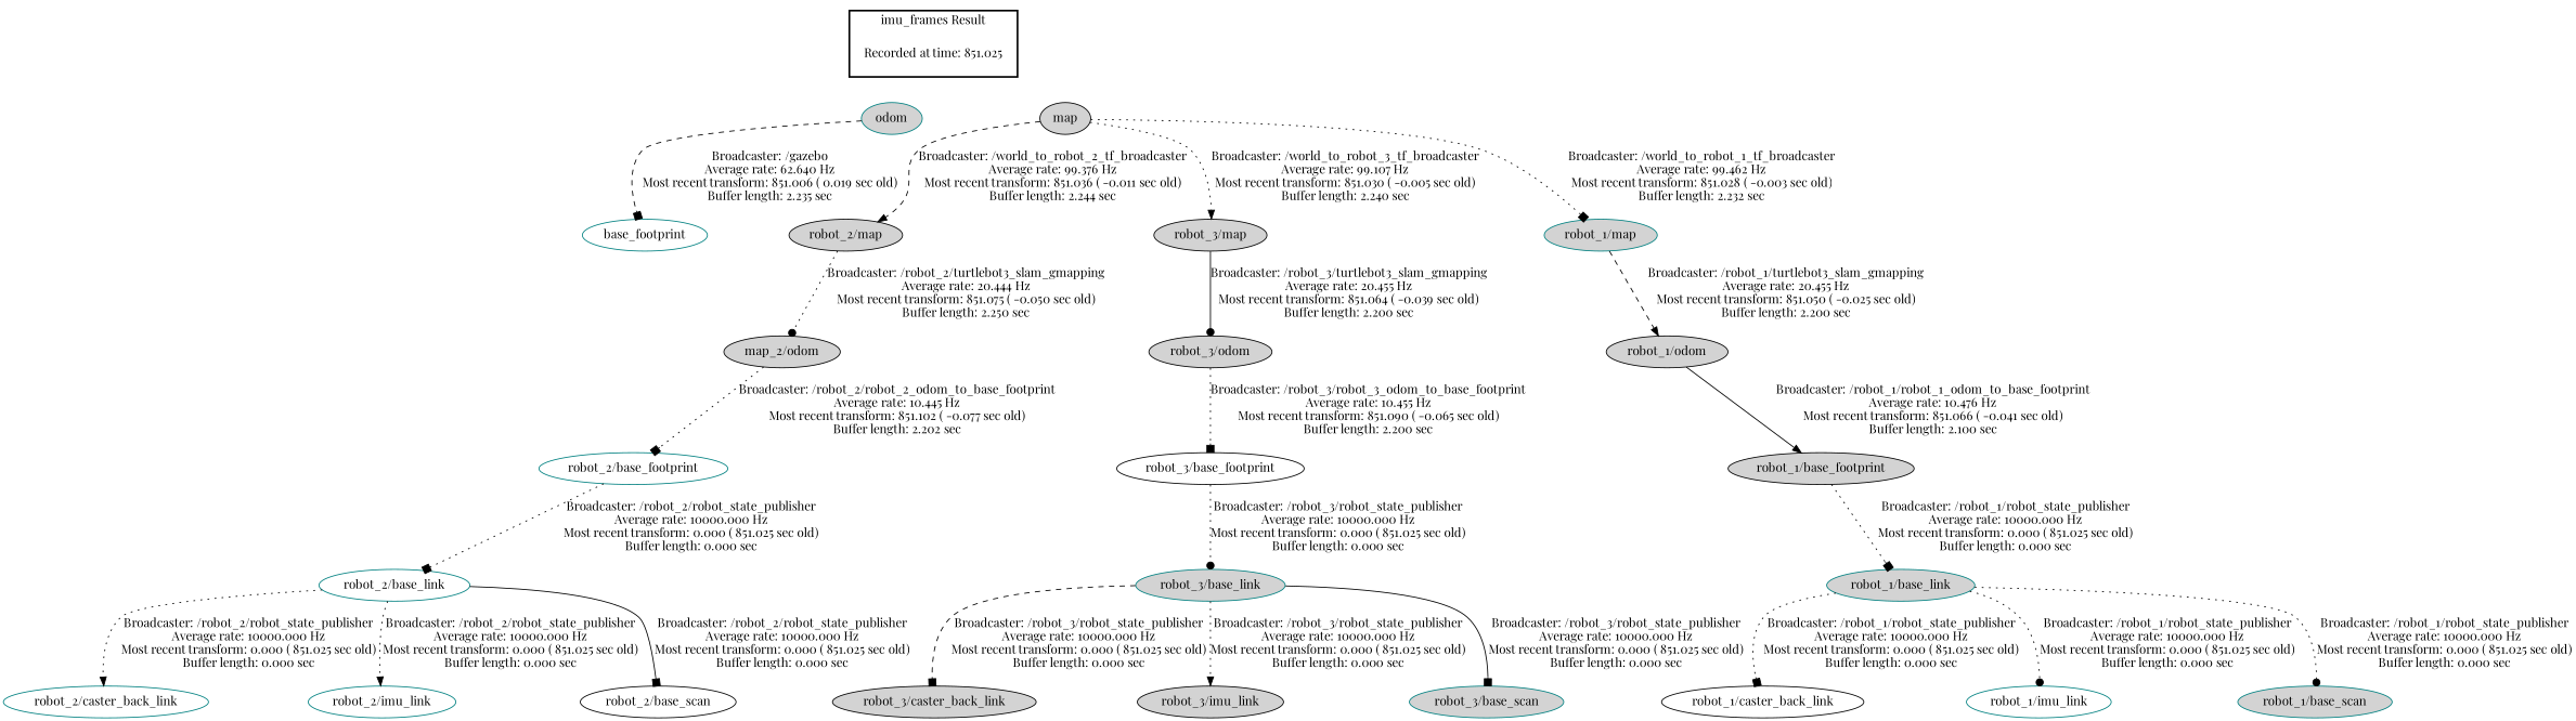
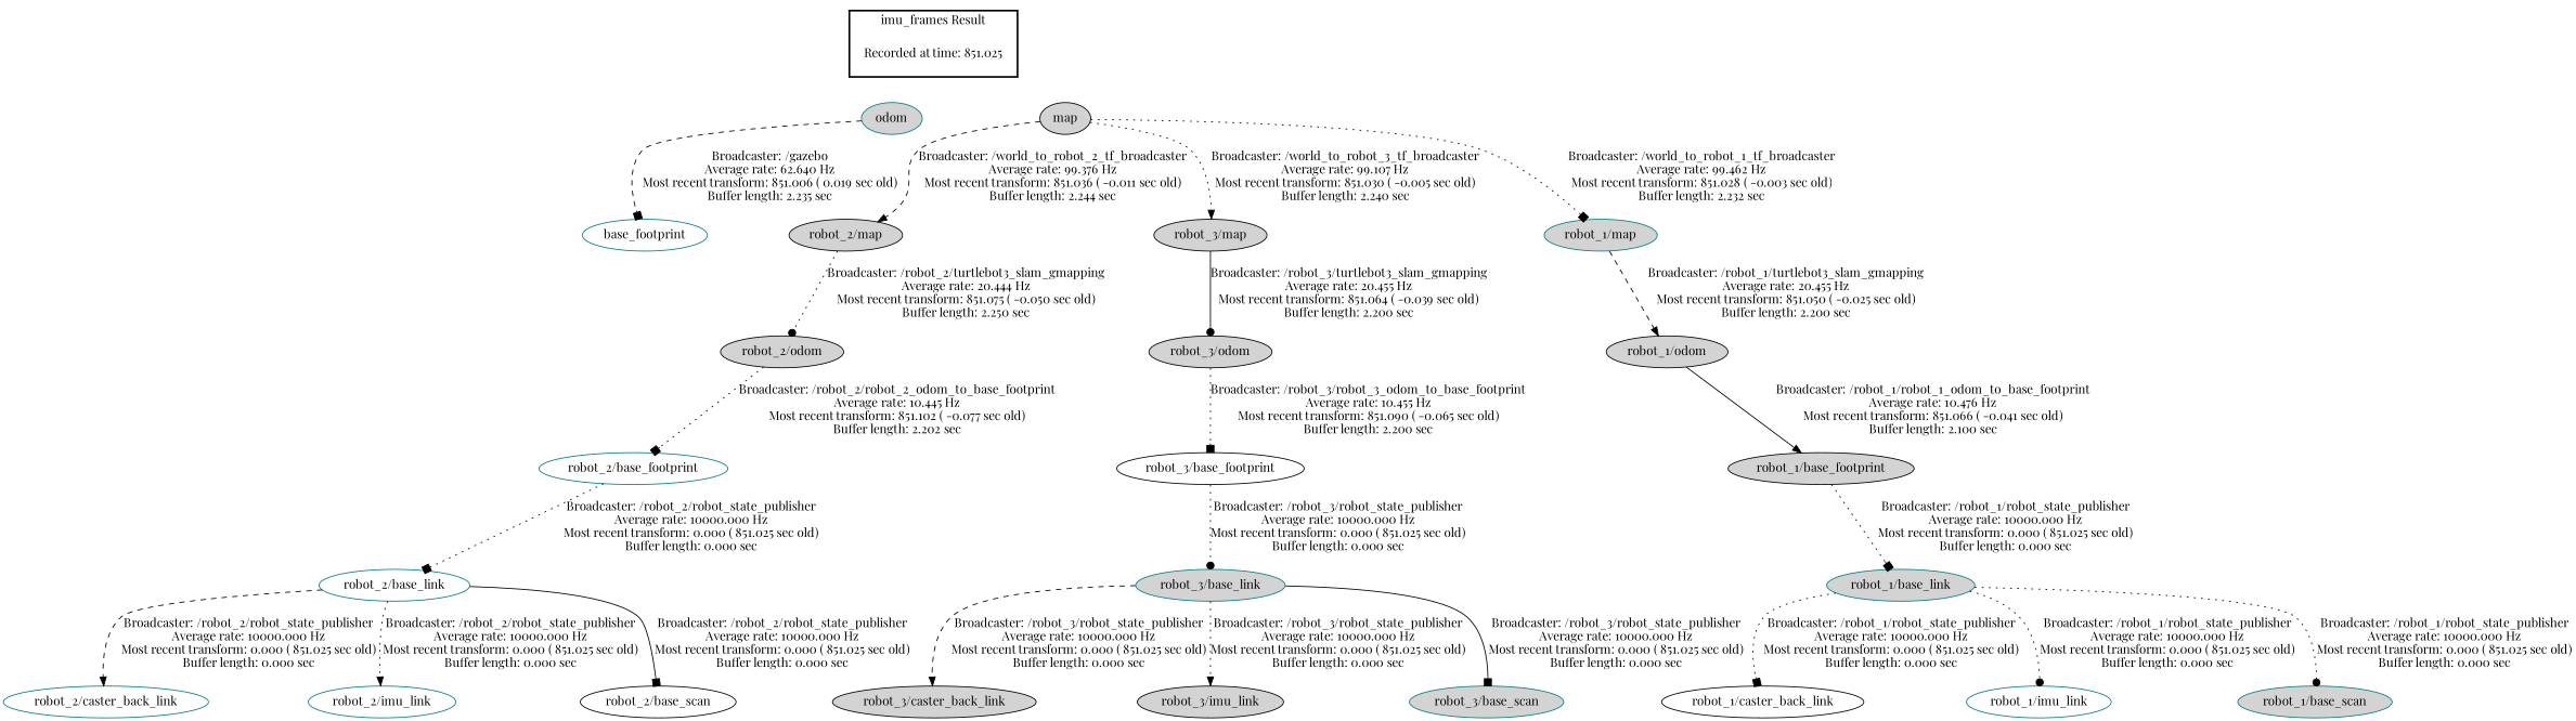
  digraph {
    fontname="Playfair Display"
    node [color=black fillcolor=lightgrey fontname="Playfair Display" style=filled]
    edge [fontname="Playfair Display" style=dotted arrowhead=box]
    "Recorded at time: 851.025" [fillcolor=white shape=plaintext]
    odom [color=teal]
    map
    base_footprint [color=teal fillcolor=white]
    "robot_2/map"
-   "robot_2/odom" [label="map_2/odom"]
+   "robot_2/odom"
    "robot_2/base_footprint" [color=teal fillcolor=white]
    "robot_2/base_link" [color=teal fillcolor=white]
    "robot_3/map"
    "robot_1/map" [color=teal]
    "robot_3/odom"
    "robot_1/odom"
    "robot_1/base_footprint"
    "robot_1/base_link" [color=teal]
    "robot_1/caster_back_link" [fillcolor=white]
    "robot_1/imu_link" [color=teal fillcolor=white]
    "robot_1/base_scan" [color=teal]
    "robot_3/base_footprint" [fillcolor=white]
    "robot_3/base_link" [color=teal]
    "robot_3/caster_back_link"
    "robot_3/imu_link"
    "robot_3/base_scan" [color=teal]
    "robot_2/caster_back_link" [color=teal fillcolor=white]
    "robot_2/imu_link" [color=teal fillcolor=white]
    "robot_2/base_scan" [fillcolor=white]
    subgraph cluster_1 {
      color=black
      label="imu_frames Result"
      style=bold
      "Recorded at time: 851.025"
    }
    "Recorded at time: 851.025" -> odom [style=invis arrowhead=""]
    "Recorded at time: 851.025" -> map [style=invis arrowhead=""]
    odom -> base_footprint [label="Broadcaster: /gazebo\nAverage rate: 62.640 Hz\nMost recent transform: 851.006 ( 0.019 sec old)\nBuffer length: 2.235 sec\n" style=dashed]
    map -> "robot_2/map" [arrowhead=normal label="Broadcaster: /world_to_robot_2_tf_broadcaster\nAverage rate: 99.376 Hz\nMost recent transform: 851.036 ( -0.011 sec old)\nBuffer length: 2.244 sec\n" style=dashed]
    map -> "robot_3/map" [arrowhead=normal label="Broadcaster: /world_to_robot_3_tf_broadcaster\nAverage rate: 99.107 Hz\nMost recent transform: 851.030 ( -0.005 sec old)\nBuffer length: 2.240 sec\n"]
    map -> "robot_1/map" [label="Broadcaster: /world_to_robot_1_tf_broadcaster\nAverage rate: 99.462 Hz\nMost recent transform: 851.028 ( -0.003 sec old)\nBuffer length: 2.232 sec\n"]
    "robot_2/map" -> "robot_2/odom" [arrowhead=dot label="Broadcaster: /robot_2/turtlebot3_slam_gmapping\nAverage rate: 20.444 Hz\nMost recent transform: 851.075 ( -0.050 sec old)\nBuffer length: 2.250 sec\n"]
    "robot_2/odom" -> "robot_2/base_footprint" [label="Broadcaster: /robot_2/robot_2_odom_to_base_footprint\nAverage rate: 10.445 Hz\nMost recent transform: 851.102 ( -0.077 sec old)\nBuffer length: 2.202 sec\n"]
    "robot_2/base_footprint" -> "robot_2/base_link" [label="Broadcaster: /robot_2/robot_state_publisher\nAverage rate: 10000.000 Hz\nMost recent transform: 0.000 ( 851.025 sec old)\nBuffer length: 0.000 sec\n"]
-   "robot_2/base_link" -> "robot_2/caster_back_link" [arrowhead=normal label="Broadcaster: /robot_2/robot_state_publisher\nAverage rate: 10000.000 Hz\nMost recent transform: 0.000 ( 851.025 sec old)\nBuffer length: 0.000 sec\n"]
+   "robot_2/base_link" -> "robot_2/caster_back_link" [arrowhead=normal label="Broadcaster: /robot_2/robot_state_publisher\nAverage rate: 10000.000 Hz\nMost recent transform: 0.000 ( 851.025 sec old)\nBuffer length: 0.000 sec\n" style=dashed]
    "robot_2/base_link" -> "robot_2/imu_link" [arrowhead=normal label="Broadcaster: /robot_2/robot_state_publisher\nAverage rate: 10000.000 Hz\nMost recent transform: 0.000 ( 851.025 sec old)\nBuffer length: 0.000 sec\n"]
    "robot_2/base_link" -> "robot_2/base_scan" [label="Broadcaster: /robot_2/robot_state_publisher\nAverage rate: 10000.000 Hz\nMost recent transform: 0.000 ( 851.025 sec old)\nBuffer length: 0.000 sec\n" style=solid]
    "robot_3/map" -> "robot_3/odom" [arrowhead=dot label="Broadcaster: /robot_3/turtlebot3_slam_gmapping\nAverage rate: 20.455 Hz\nMost recent transform: 851.064 ( -0.039 sec old)\nBuffer length: 2.200 sec\n" style=solid]
    "robot_1/map" -> "robot_1/odom" [arrowhead=normal label="Broadcaster: /robot_1/turtlebot3_slam_gmapping\nAverage rate: 20.455 Hz\nMost recent transform: 851.050 ( -0.025 sec old)\nBuffer length: 2.200 sec\n" style=dashed]
    "robot_3/odom" -> "robot_3/base_footprint" [label="Broadcaster: /robot_3/robot_3_odom_to_base_footprint\nAverage rate: 10.455 Hz\nMost recent transform: 851.090 ( -0.065 sec old)\nBuffer length: 2.200 sec\n"]
    "robot_1/odom" -> "robot_1/base_footprint" [arrowhead=normal label="Broadcaster: /robot_1/robot_1_odom_to_base_footprint\nAverage rate: 10.476 Hz\nMost recent transform: 851.066 ( -0.041 sec old)\nBuffer length: 2.100 sec\n" style=solid]
    "robot_1/base_footprint" -> "robot_1/base_link" [label="Broadcaster: /robot_1/robot_state_publisher\nAverage rate: 10000.000 Hz\nMost recent transform: 0.000 ( 851.025 sec old)\nBuffer length: 0.000 sec\n"]
    "robot_1/base_link" -> "robot_1/caster_back_link" [label="Broadcaster: /robot_1/robot_state_publisher\nAverage rate: 10000.000 Hz\nMost recent transform: 0.000 ( 851.025 sec old)\nBuffer length: 0.000 sec\n"]
    "robot_1/base_link" -> "robot_1/imu_link" [arrowhead=dot label="Broadcaster: /robot_1/robot_state_publisher\nAverage rate: 10000.000 Hz\nMost recent transform: 0.000 ( 851.025 sec old)\nBuffer length: 0.000 sec\n"]
    "robot_1/base_link" -> "robot_1/base_scan" [arrowhead=dot label="Broadcaster: /robot_1/robot_state_publisher\nAverage rate: 10000.000 Hz\nMost recent transform: 0.000 ( 851.025 sec old)\nBuffer length: 0.000 sec\n"]
    "robot_3/base_footprint" -> "robot_3/base_link" [arrowhead=dot label="Broadcaster: /robot_3/robot_state_publisher\nAverage rate: 10000.000 Hz\nMost recent transform: 0.000 ( 851.025 sec old)\nBuffer length: 0.000 sec\n"]
-   "robot_3/base_link" -> "robot_3/caster_back_link" [label="Broadcaster: /robot_3/robot_state_publisher\nAverage rate: 10000.000 Hz\nMost recent transform: 0.000 ( 851.025 sec old)\nBuffer length: 0.000 sec\n" style=dashed]
+   "robot_3/base_link" -> "robot_3/caster_back_link" [arrowhead=normal label="Broadcaster: /robot_3/robot_state_publisher\nAverage rate: 10000.000 Hz\nMost recent transform: 0.000 ( 851.025 sec old)\nBuffer length: 0.000 sec\n" style=dashed]
    "robot_3/base_link" -> "robot_3/imu_link" [arrowhead=normal label="Broadcaster: /robot_3/robot_state_publisher\nAverage rate: 10000.000 Hz\nMost recent transform: 0.000 ( 851.025 sec old)\nBuffer length: 0.000 sec\n"]
    "robot_3/base_link" -> "robot_3/base_scan" [label="Broadcaster: /robot_3/robot_state_publisher\nAverage rate: 10000.000 Hz\nMost recent transform: 0.000 ( 851.025 sec old)\nBuffer length: 0.000 sec\n" style=solid]
  }
